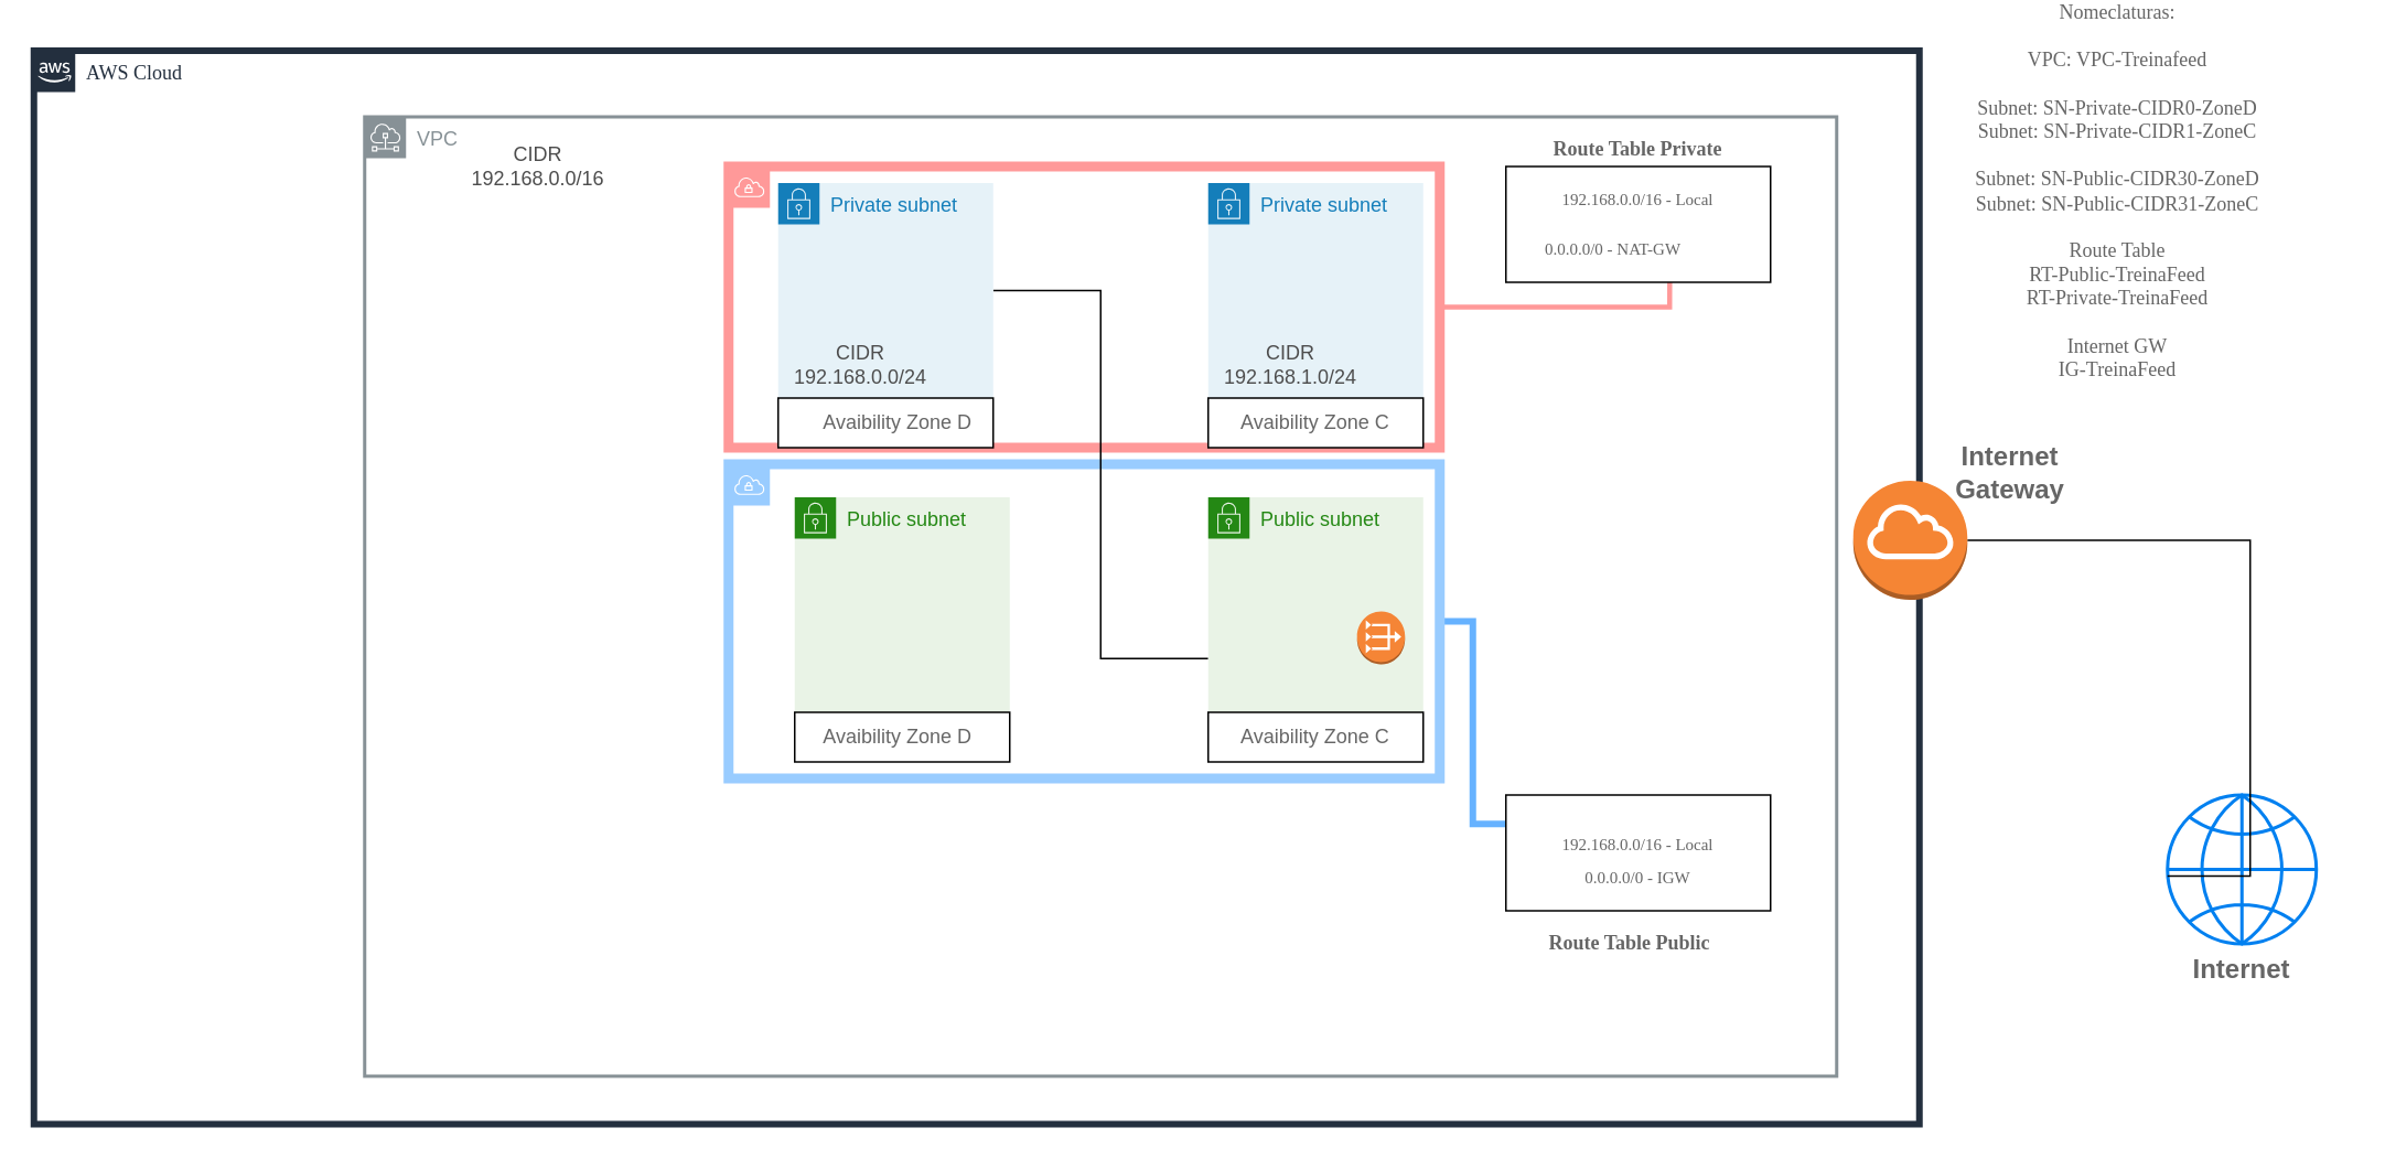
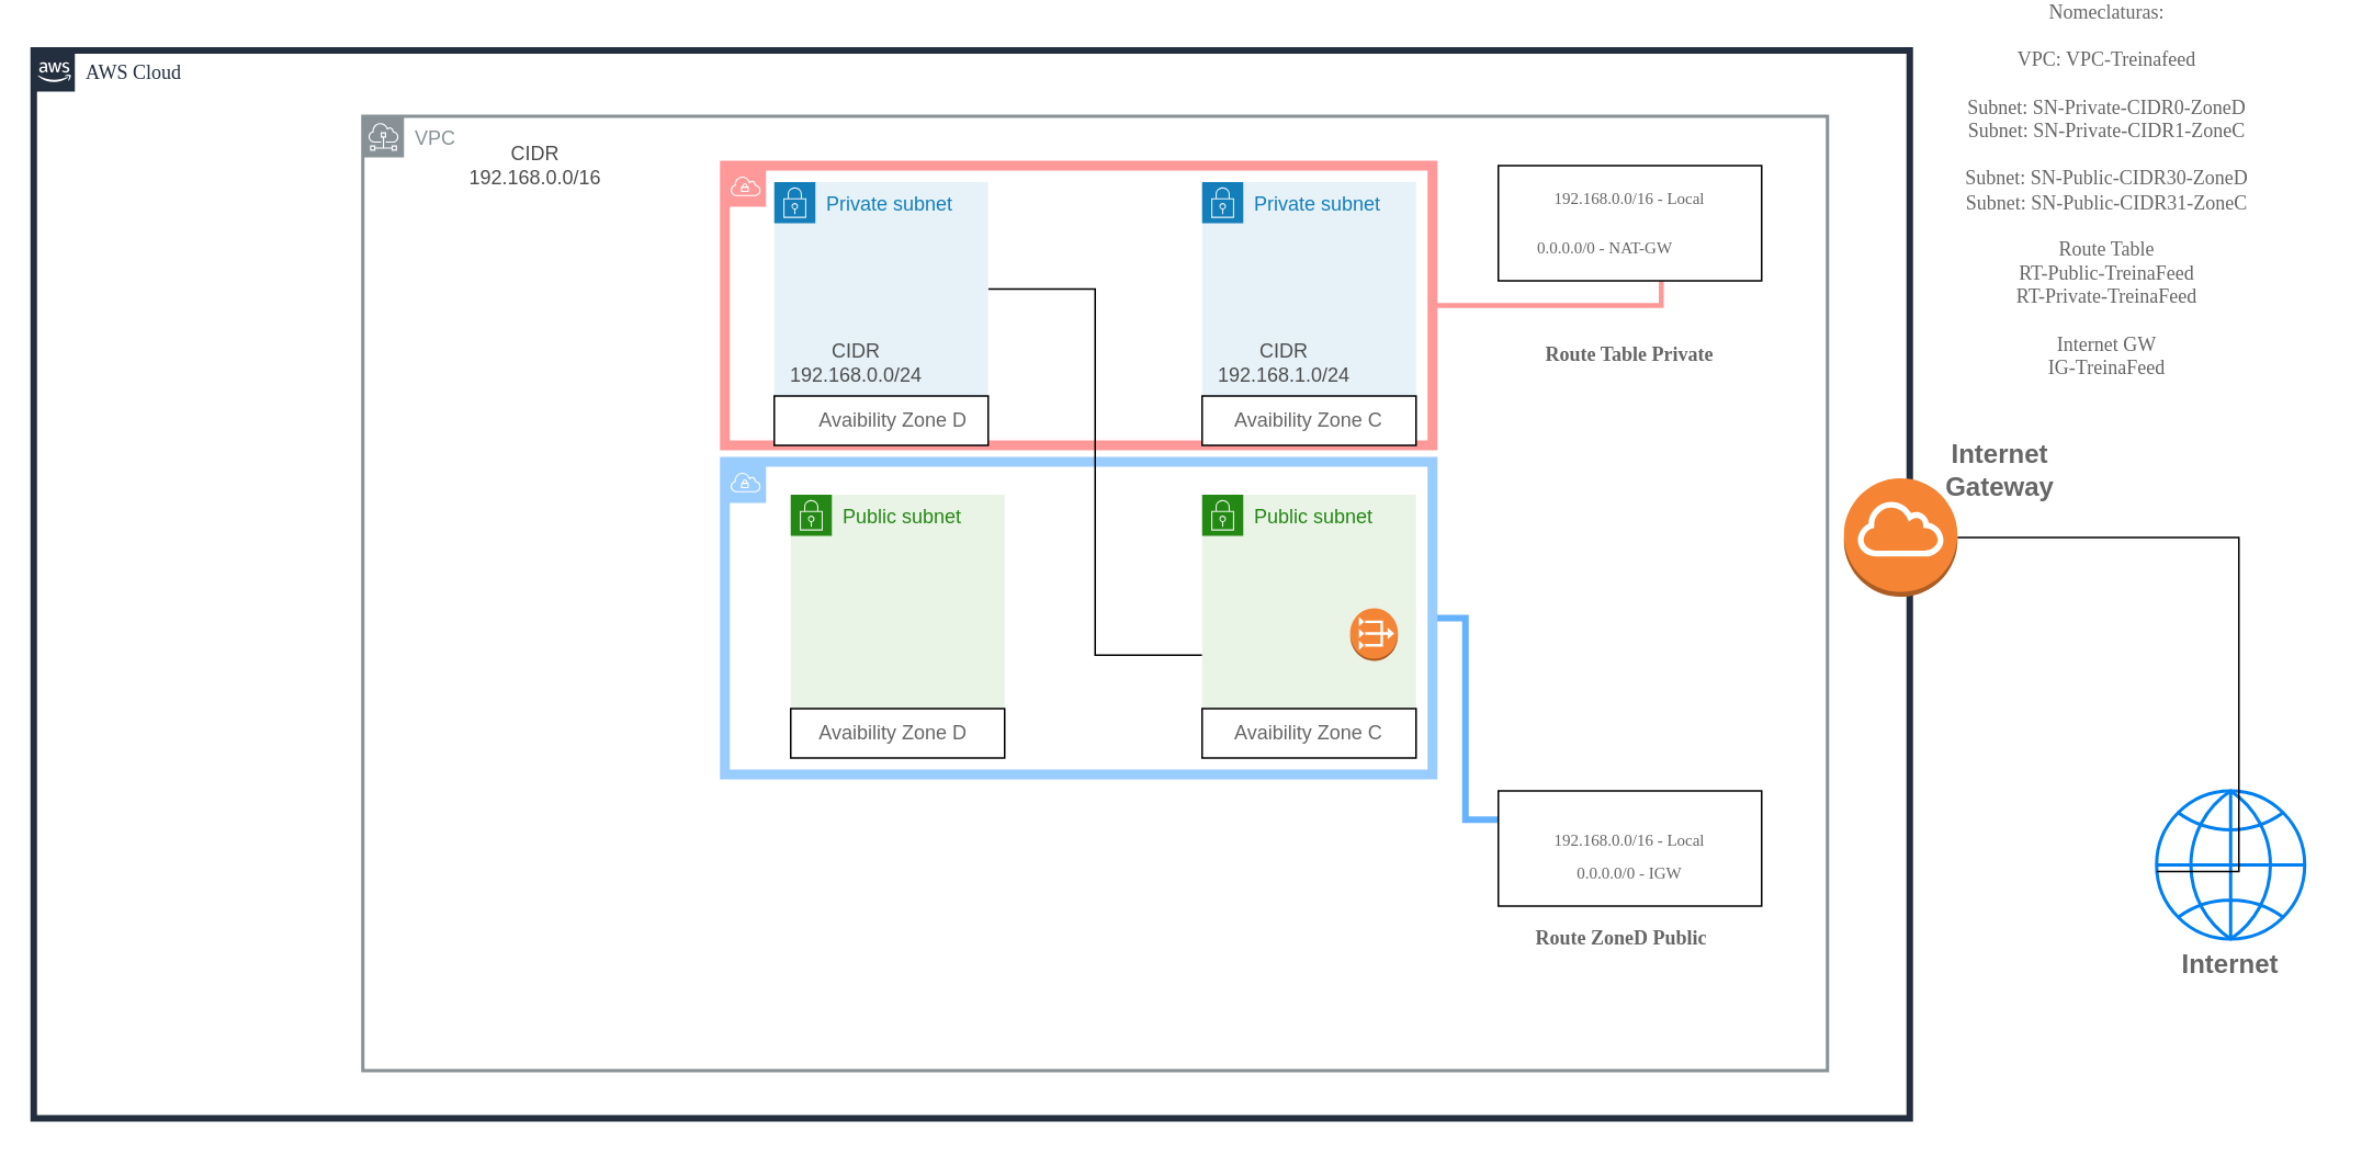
  <mxCell id="0" />
  <mxCell id="1" parent="0" />
  <mxCell id="2" value="AWS Cloud" style="points=[[0,0],[0.25,0],[0.5,0],[0.75,0],[1,0],[1,0.25],[1,0.5],[1,0.75],[1,1],[0.75,1],[0.5,1],[0.25,1],[0,1],[0,0.75],[0,0.5],[0,0.25]];outlineConnect=0;gradientColor=none;html=1;whiteSpace=wrap;fontSize=12;fontStyle=0;shape=mxgraph.aws4.group;grIcon=mxgraph.aws4.group_aws_cloud_alt;strokeColor=#232F3E;fillColor=none;verticalAlign=top;align=left;spacingLeft=30;fontColor=#232F3E;dashed=0;labelBackgroundColor=#ffffff;fontFamily=Verdana;strokeWidth=4;" parent="1" vertex="1"><mxGeometry x="20" y="20" width="1140" height="649" as="geometry" /></mxCell>
  <mxCell id="3" value="VPC" style="outlineConnect=0;gradientColor=none;html=1;whiteSpace=wrap;fontSize=12;fontStyle=0;shape=mxgraph.aws4.group;grIcon=mxgraph.aws4.group_subnet;strokeColor=#879196;fillColor=none;verticalAlign=top;align=left;spacingLeft=30;fontColor=#879196;dashed=0;strokeWidth=2;" vertex="1" parent="1"><mxGeometry x="220" y="60" width="890" height="580" as="geometry" /></mxCell>
  <mxCell id="4" style="edgeStyle=orthogonalEdgeStyle;rounded=0;orthogonalLoop=1;jettySize=auto;html=1;entryX=0;entryY=0.25;entryDx=0;entryDy=0;fontFamily=Verdana;fontSize=12;fontColor=#666666;endArrow=none;endFill=0;strokeColor=#66B2FF;strokeWidth=4;" edge="1" parent="1" source="5" target="26"><mxGeometry relative="1" as="geometry" /></mxCell>
  <mxCell id="5" value="" style="outlineConnect=0;gradientColor=none;html=1;whiteSpace=wrap;fontSize=12;fontStyle=0;shape=mxgraph.aws4.group;grIcon=mxgraph.aws4.group_vpc;fillColor=none;verticalAlign=top;align=left;spacingLeft=30;fontColor=#879196;dashed=0;fontFamily=Verdana;strokeWidth=6;strokeColor=#99CCFF;" vertex="1" parent="1"><mxGeometry x="440" y="270" width="430" height="190" as="geometry" /></mxCell>
  <mxCell id="6" style="edgeStyle=orthogonalEdgeStyle;rounded=0;orthogonalLoop=1;jettySize=auto;html=1;entryX=0.619;entryY=1;entryDx=0;entryDy=0;entryPerimeter=0;fontFamily=Verdana;fontSize=12;fontColor=#666666;endArrow=none;endFill=0;strokeWidth=3;strokeColor=#FF9999;" edge="1" parent="1" source="7" target="25"><mxGeometry relative="1" as="geometry"><Array as="points"><mxPoint x="1009" y="175" /></Array></mxGeometry></mxCell>
  <mxCell id="7" value="" style="outlineConnect=0;gradientColor=none;html=1;whiteSpace=wrap;fontSize=12;fontStyle=0;shape=mxgraph.aws4.group;grIcon=mxgraph.aws4.group_vpc;fillColor=none;verticalAlign=top;align=left;spacingLeft=30;fontColor=#879196;dashed=0;fontFamily=Verdana;strokeWidth=6;strokeColor=#FF9999;" vertex="1" parent="1"><mxGeometry x="440" y="90" width="430" height="170" as="geometry" /></mxCell>
  <mxCell id="8" style="edgeStyle=orthogonalEdgeStyle;rounded=0;orthogonalLoop=1;jettySize=auto;html=1;entryX=0;entryY=0.75;entryDx=0;entryDy=0;endArrow=none;endFill=0;" edge="1" parent="1" source="9" target="10"><mxGeometry relative="1" as="geometry" /></mxCell>
  <mxCell id="9" value="Private subnet" style="points=[[0,0],[0.25,0],[0.5,0],[0.75,0],[1,0],[1,0.25],[1,0.5],[1,0.75],[1,1],[0.75,1],[0.5,1],[0.25,1],[0,1],[0,0.75],[0,0.5],[0,0.25]];outlineConnect=0;gradientColor=none;html=1;whiteSpace=wrap;fontSize=12;fontStyle=0;shape=mxgraph.aws4.group;grIcon=mxgraph.aws4.group_security_group;grStroke=0;strokeColor=#147EBA;fillColor=#E6F2F8;verticalAlign=top;align=left;spacingLeft=30;fontColor=#147EBA;dashed=0;" vertex="1" parent="1"><mxGeometry x="470" y="100" width="130" height="130" as="geometry" /></mxCell>
  <mxCell id="10" value="Public subnet" style="points=[[0,0],[0.25,0],[0.5,0],[0.75,0],[1,0],[1,0.25],[1,0.5],[1,0.75],[1,1],[0.75,1],[0.5,1],[0.25,1],[0,1],[0,0.75],[0,0.5],[0,0.25]];outlineConnect=0;gradientColor=none;html=1;whiteSpace=wrap;fontSize=12;fontStyle=0;shape=mxgraph.aws4.group;grIcon=mxgraph.aws4.group_security_group;grStroke=0;strokeColor=#248814;fillColor=#E9F3E6;verticalAlign=top;align=left;spacingLeft=30;fontColor=#248814;dashed=0;" vertex="1" parent="1"><mxGeometry x="730" y="290" width="130" height="130" as="geometry" /></mxCell>
  <mxCell id="11" value="Public subnet" style="points=[[0,0],[0.25,0],[0.5,0],[0.75,0],[1,0],[1,0.25],[1,0.5],[1,0.75],[1,1],[0.75,1],[0.5,1],[0.25,1],[0,1],[0,0.75],[0,0.5],[0,0.25]];outlineConnect=0;gradientColor=none;html=1;whiteSpace=wrap;fontSize=12;fontStyle=0;shape=mxgraph.aws4.group;grIcon=mxgraph.aws4.group_security_group;grStroke=0;strokeColor=#248814;fillColor=#E9F3E6;verticalAlign=top;align=left;spacingLeft=30;fontColor=#248814;dashed=0;" vertex="1" parent="1"><mxGeometry x="480" y="290" width="130" height="130" as="geometry" /></mxCell>
  <mxCell id="12" value="Private subnet" style="points=[[0,0],[0.25,0],[0.5,0],[0.75,0],[1,0],[1,0.25],[1,0.5],[1,0.75],[1,1],[0.75,1],[0.5,1],[0.25,1],[0,1],[0,0.75],[0,0.5],[0,0.25]];outlineConnect=0;gradientColor=none;html=1;whiteSpace=wrap;fontSize=12;fontStyle=0;shape=mxgraph.aws4.group;grIcon=mxgraph.aws4.group_security_group;grStroke=0;strokeColor=#147EBA;fillColor=#E6F2F8;verticalAlign=top;align=left;spacingLeft=30;fontColor=#147EBA;dashed=0;" vertex="1" parent="1"><mxGeometry x="730" y="100" width="130" height="130" as="geometry" /></mxCell>
  <mxCell id="13" value="" style="rounded=0;whiteSpace=wrap;html=1;" vertex="1" parent="1"><mxGeometry x="480" y="420" width="130" height="30" as="geometry" /></mxCell>
  <mxCell id="14" value="Avaibility Zone D" style="text;html=1;strokeColor=none;fillColor=none;align=center;verticalAlign=middle;whiteSpace=wrap;rounded=0;fontColor=#666666;" vertex="1" parent="1"><mxGeometry x="485" y="430" width="115" height="10" as="geometry" /></mxCell>
  <mxCell id="15" value="" style="rounded=0;whiteSpace=wrap;html=1;" vertex="1" parent="1"><mxGeometry x="730" y="420" width="130" height="30" as="geometry" /></mxCell>
  <mxCell id="16" value="Avaibility Zone C" style="text;html=1;strokeColor=none;fillColor=none;align=center;verticalAlign=middle;whiteSpace=wrap;rounded=0;fontColor=#666666;" vertex="1" parent="1"><mxGeometry x="730" y="430" width="130" height="10" as="geometry" /></mxCell>
  <mxCell id="17" value="CIDR&lt;br&gt;192.168.0.0/16" style="text;html=1;strokeColor=none;fillColor=none;align=center;verticalAlign=middle;whiteSpace=wrap;rounded=0;fontColor=#4D4D4D;" vertex="1" parent="1"><mxGeometry x="305" y="80" width="40" height="20" as="geometry" /></mxCell>
  <mxCell id="18" value="CIDR&lt;br&gt;192.168.0.0/24" style="text;html=1;strokeColor=none;fillColor=none;align=center;verticalAlign=middle;whiteSpace=wrap;rounded=0;fontColor=#4D4D4D;" vertex="1" parent="1"><mxGeometry x="500" y="200" width="40" height="20" as="geometry" /></mxCell>
  <mxCell id="19" value="CIDR&lt;br&gt;192.168.1.0/24" style="text;html=1;strokeColor=none;fillColor=none;align=center;verticalAlign=middle;whiteSpace=wrap;rounded=0;fontColor=#4D4D4D;" vertex="1" parent="1"><mxGeometry x="760" y="200" width="40" height="20" as="geometry" /></mxCell>
  <mxCell id="20" value="" style="html=1;verticalLabelPosition=bottom;align=center;labelBackgroundColor=#ffffff;verticalAlign=top;strokeWidth=2;strokeColor=#0080F0;shadow=0;dashed=0;shape=mxgraph.ios7.icons.globe;fontFamily=Verdana;fontColor=#666666;fontSize=16;" vertex="1" parent="1"><mxGeometry x="1310" y="470" width="90" height="90" as="geometry" /></mxCell>
  <mxCell id="21" style="edgeStyle=orthogonalEdgeStyle;rounded=0;orthogonalLoop=1;jettySize=auto;html=1;entryX=0;entryY=0.544;entryDx=0;entryDy=0;entryPerimeter=0;fontFamily=Verdana;fontSize=16;fontColor=#666666;endArrow=none;endFill=0;" edge="1" parent="1" source="22" target="20"><mxGeometry relative="1" as="geometry"><Array as="points"><mxPoint x="1360" y="316" /></Array></mxGeometry></mxCell>
  <mxCell id="22" value="" style="outlineConnect=0;dashed=0;verticalLabelPosition=bottom;verticalAlign=top;align=center;html=1;shape=mxgraph.aws3.internet_gateway;fillColor=#F58534;gradientColor=none;fontFamily=Verdana;fontColor=#666666;" vertex="1" parent="1"><mxGeometry x="1120" y="280" width="69" height="72" as="geometry" /></mxCell>
  <mxCell id="23" value="Internet Gateway" style="text;html=1;strokeColor=none;fillColor=none;align=center;verticalAlign=middle;whiteSpace=wrap;rounded=0;fontColor=#666666;fontStyle=1;fontSize=16;" vertex="1" parent="1"><mxGeometry x="1150" y="270" width="130" height="10" as="geometry" /></mxCell>
  <mxCell id="24" value="Internet" style="text;html=1;strokeColor=none;fillColor=none;align=center;verticalAlign=middle;whiteSpace=wrap;rounded=0;fontColor=#666666;fontStyle=1;fontSize=16;" vertex="1" parent="1"><mxGeometry x="1290" y="570" width="130" height="10" as="geometry" /></mxCell>
  <mxCell id="25" value="" style="rounded=0;whiteSpace=wrap;html=1;fontFamily=Verdana;fontSize=16;fontColor=#666666;" vertex="1" parent="1"><mxGeometry x="910" y="90" width="160" height="70" as="geometry" /></mxCell>
  <mxCell id="26" value="" style="rounded=0;whiteSpace=wrap;html=1;fontFamily=Verdana;fontSize=16;fontColor=#666666;" vertex="1" parent="1"><mxGeometry x="910" y="470" width="160" height="70" as="geometry" /></mxCell>
- <mxCell id="27" value="Route Table Public" style="text;html=1;strokeColor=none;fillColor=none;align=center;verticalAlign=middle;whiteSpace=wrap;rounded=0;fontFamily=Verdana;fontSize=12;fontColor=#666666;fontStyle=1" vertex="1" parent="1"><mxGeometry x="910" y="550" width="150" height="20" as="geometry" /></mxCell>
- <mxCell id="28" value="Route Table Private" style="text;html=1;strokeColor=none;fillColor=none;align=center;verticalAlign=middle;whiteSpace=wrap;rounded=0;fontFamily=Verdana;fontSize=12;fontColor=#666666;fontStyle=1" vertex="1" parent="1"><mxGeometry x="915" y="70" width="150" height="20" as="geometry" /></mxCell>
+ <mxCell id="27" value="Route ZoneD Public" style="text;html=1;strokeColor=none;fillColor=none;align=center;verticalAlign=middle;whiteSpace=wrap;rounded=0;fontFamily=Verdana;fontSize=12;fontColor=#666666;fontStyle=1" vertex="1" parent="1"><mxGeometry x="910" y="550" width="150" height="20" as="geometry" /></mxCell>
+ <mxCell id="28" value="Route Table Private" style="text;html=1;strokeColor=none;fillColor=none;align=center;verticalAlign=middle;whiteSpace=wrap;rounded=0;fontFamily=Verdana;fontSize=12;fontColor=#666666;fontStyle=1" vertex="1" parent="1"><mxGeometry x="915" y="195" width="150" height="20" as="geometry" /></mxCell>
  <mxCell id="29" value="192.168.0.0/16 - Local" style="text;html=1;strokeColor=none;fillColor=none;align=center;verticalAlign=middle;whiteSpace=wrap;rounded=0;fontFamily=Verdana;fontSize=10;fontColor=#666666;" vertex="1" parent="1"><mxGeometry x="930" y="100" width="120" height="20" as="geometry" /></mxCell>
  <mxCell id="30" value="0.0.0.0/0 - NAT-GW" style="text;html=1;strokeColor=none;fillColor=none;align=center;verticalAlign=middle;whiteSpace=wrap;rounded=0;fontFamily=Verdana;fontSize=10;fontColor=#666666;" vertex="1" parent="1"><mxGeometry x="915" y="130" width="120" height="20" as="geometry" /></mxCell>
  <mxCell id="31" value="0.0.0.0/0 - IGW" style="text;html=1;strokeColor=none;fillColor=none;align=center;verticalAlign=middle;whiteSpace=wrap;rounded=0;fontFamily=Verdana;fontSize=10;fontColor=#666666;" vertex="1" parent="1"><mxGeometry x="930" y="510" width="120" height="20" as="geometry" /></mxCell>
  <mxCell id="32" value="192.168.0.0/16 - Local" style="text;html=1;strokeColor=none;fillColor=none;align=center;verticalAlign=middle;whiteSpace=wrap;rounded=0;fontFamily=Verdana;fontSize=10;fontColor=#666666;" vertex="1" parent="1"><mxGeometry x="930" y="490" width="120" height="20" as="geometry" /></mxCell>
  <mxCell id="33" value="" style="rounded=0;whiteSpace=wrap;html=1;" vertex="1" parent="1"><mxGeometry x="730" y="230" width="130" height="30" as="geometry" /></mxCell>
  <mxCell id="34" value="Avaibility Zone C" style="text;html=1;strokeColor=none;fillColor=none;align=center;verticalAlign=middle;whiteSpace=wrap;rounded=0;fontColor=#666666;" vertex="1" parent="1"><mxGeometry x="730" y="240" width="130" height="10" as="geometry" /></mxCell>
  <mxCell id="35" value="" style="rounded=0;whiteSpace=wrap;html=1;" vertex="1" parent="1"><mxGeometry x="470" y="230" width="130" height="30" as="geometry" /></mxCell>
  <mxCell id="36" value="Avaibility Zone D" style="text;html=1;strokeColor=none;fillColor=none;align=center;verticalAlign=middle;whiteSpace=wrap;rounded=0;fontColor=#666666;" vertex="1" parent="1"><mxGeometry x="485" y="240" width="115" height="10" as="geometry" /></mxCell>
  <mxCell id="37" value="" style="outlineConnect=0;dashed=0;verticalLabelPosition=bottom;verticalAlign=top;align=center;html=1;shape=mxgraph.aws3.vpc_nat_gateway;fillColor=#F58536;gradientColor=none;fontFamily=Verdana;fontSize=12;fontColor=#666666;" vertex="1" parent="1"><mxGeometry x="820" y="359" width="29" height="32" as="geometry" /></mxCell>
  <mxCell id="38" value="Nomeclaturas:&lt;br&gt;&lt;br&gt;VPC: VPC-Treinafeed&lt;br&gt;&lt;br&gt;Subnet: SN-Private-CIDR0-ZoneD&lt;br&gt;Subnet: SN-Private-CIDR1-ZoneC&lt;br&gt;&lt;br&gt;Subnet: SN-Public-CIDR30-ZoneD&lt;br&gt;Subnet: SN-Public-CIDR31-ZoneC&lt;br&gt;&lt;br&gt;Route Table&lt;br&gt;RT-Public-TreinaFeed&lt;br&gt;RT-Private-TreinaFeed&lt;br&gt;&lt;br&gt;Internet GW&lt;br&gt;IG-TreinaFeed" style="text;html=1;strokeColor=none;fillColor=none;align=center;verticalAlign=middle;whiteSpace=wrap;rounded=0;fontFamily=Verdana;fontSize=12;fontColor=#666666;" vertex="1" parent="1"><mxGeometry x="1160" y="40" width="240" height="130" as="geometry" /></mxCell>
